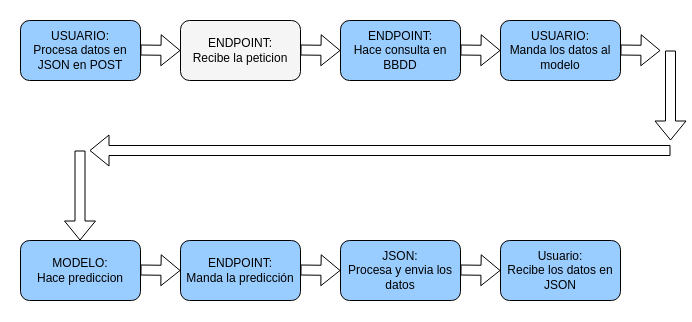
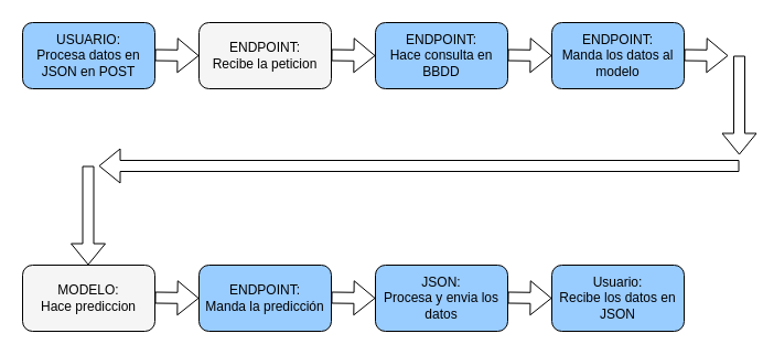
  <mxCell id="0" />
  <mxCell id="1" parent="0" />
  <mxCell id="2" value="USUARIO:&lt;br&gt;Procesa datos en JSON en POST" style="rounded=1;whiteSpace=wrap;html=1;fillColor=#99CCFF;" vertex="1" parent="1"><mxGeometry x="20" y="20" width="120" height="60" as="geometry" /></mxCell>
  <mxCell id="3" value="" style="shape=flexArrow;endArrow=classic;html=1;rounded=0;" edge="1" parent="1"><mxGeometry width="50" height="50" relative="1" as="geometry"><mxPoint x="140" y="49.5" as="sourcePoint" /><mxPoint x="180" y="50" as="targetPoint" /></mxGeometry></mxCell>
  <mxCell id="4" value="ENDPOINT:&lt;br&gt;Recibe la peticion" style="rounded=1;whiteSpace=wrap;html=1;fillColor=#f5f5f5;" vertex="1" parent="1"><mxGeometry x="180" y="20" width="120" height="60" as="geometry" /></mxCell>
  <mxCell id="5" value="" style="shape=flexArrow;endArrow=classic;html=1;rounded=0;" edge="1" parent="1"><mxGeometry width="50" height="50" relative="1" as="geometry"><mxPoint x="300" y="49.5" as="sourcePoint" /><mxPoint x="340" y="50" as="targetPoint" /></mxGeometry></mxCell>
  <mxCell id="6" value="ENDPOINT:&lt;br style=&quot;border-color: var(--border-color);&quot;&gt;Hace consulta en BBDD" style="rounded=1;whiteSpace=wrap;html=1;fillColor=#99CCFF;" vertex="1" parent="1"><mxGeometry x="340" y="20" width="120" height="60" as="geometry" /></mxCell>
  <mxCell id="7" value="" style="shape=flexArrow;endArrow=classic;html=1;rounded=0;" edge="1" parent="1"><mxGeometry width="50" height="50" relative="1" as="geometry"><mxPoint x="460" y="49.5" as="sourcePoint" /><mxPoint x="500" y="50" as="targetPoint" /></mxGeometry></mxCell>
- <mxCell id="8" value="USUARIO:&lt;br style=&quot;border-color: var(--border-color);&quot;&gt;Manda los datos al modelo" style="rounded=1;whiteSpace=wrap;html=1;fillColor=#99CCFF;" vertex="1" parent="1"><mxGeometry x="500" y="20" width="120" height="60" as="geometry" /></mxCell>
+ <mxCell id="8" value="ENDPOINT:&lt;br style=&quot;border-color: var(--border-color);&quot;&gt;Manda los datos al modelo" style="rounded=1;whiteSpace=wrap;html=1;fillColor=#99CCFF;" vertex="1" parent="1"><mxGeometry x="500" y="20" width="120" height="60" as="geometry" /></mxCell>
  <mxCell id="9" value="" style="shape=flexArrow;endArrow=classic;html=1;rounded=0;" edge="1" parent="1"><mxGeometry width="50" height="50" relative="1" as="geometry"><mxPoint x="620" y="49.5" as="sourcePoint" /><mxPoint x="660" y="50" as="targetPoint" /></mxGeometry></mxCell>
  <mxCell id="10" value="" style="shape=flexArrow;endArrow=classic;html=1;rounded=0;" edge="1" parent="1"><mxGeometry width="50" height="50" relative="1" as="geometry"><mxPoint x="670" y="50" as="sourcePoint" /><mxPoint x="670" y="140" as="targetPoint" /></mxGeometry></mxCell>
  <mxCell id="11" value="" style="shape=flexArrow;endArrow=classic;html=1;rounded=0;" edge="1" parent="1"><mxGeometry width="50" height="50" relative="1" as="geometry"><mxPoint x="670" y="150" as="sourcePoint" /><mxPoint x="89" y="150" as="targetPoint" /></mxGeometry></mxCell>
- <mxCell id="12" value="MODELO:&lt;br&gt;Hace prediccion" style="rounded=1;whiteSpace=wrap;html=1;fillColor=#99CCFF;" vertex="1" parent="1"><mxGeometry x="20" y="240" width="120" height="60" as="geometry" /></mxCell>
+ <mxCell id="12" value="MODELO:&lt;br&gt;Hace prediccion" style="rounded=1;whiteSpace=wrap;html=1;fillColor=#f5f5f5;" vertex="1" parent="1"><mxGeometry x="20" y="240" width="120" height="60" as="geometry" /></mxCell>
  <mxCell id="13" value="" style="shape=flexArrow;endArrow=classic;html=1;rounded=0;" edge="1" parent="1"><mxGeometry width="50" height="50" relative="1" as="geometry"><mxPoint x="140" y="269.5" as="sourcePoint" /><mxPoint x="180" y="270" as="targetPoint" /></mxGeometry></mxCell>
  <mxCell id="14" value="ENDPOINT:&lt;br&gt;Manda la predicción" style="rounded=1;whiteSpace=wrap;html=1;fillColor=#99CCFF;" vertex="1" parent="1"><mxGeometry x="180" y="240" width="120" height="60" as="geometry" /></mxCell>
  <mxCell id="15" value="JSON:&lt;br&gt;Procesa y envia los datos" style="rounded=1;whiteSpace=wrap;html=1;fillColor=#99CCFF;" vertex="1" parent="1"><mxGeometry x="340" y="240" width="120" height="60" as="geometry" /></mxCell>
  <mxCell id="16" value="" style="shape=flexArrow;endArrow=classic;html=1;rounded=0;" edge="1" parent="1"><mxGeometry width="50" height="50" relative="1" as="geometry"><mxPoint x="300" y="269.5" as="sourcePoint" /><mxPoint x="340" y="270" as="targetPoint" /></mxGeometry></mxCell>
  <mxCell id="17" value="" style="shape=flexArrow;endArrow=classic;html=1;rounded=0;" edge="1" parent="1"><mxGeometry width="50" height="50" relative="1" as="geometry"><mxPoint x="460" y="269.5" as="sourcePoint" /><mxPoint x="500" y="270" as="targetPoint" /></mxGeometry></mxCell>
  <mxCell id="18" value="Usuario:&lt;br&gt;Recibe los datos en JSON" style="rounded=1;whiteSpace=wrap;html=1;fillColor=#99CCFF;" vertex="1" parent="1"><mxGeometry x="500" y="240" width="120" height="60" as="geometry" /></mxCell>
  <mxCell id="19" value="" style="shape=flexArrow;endArrow=classic;html=1;rounded=0;" edge="1" parent="1"><mxGeometry width="50" height="50" relative="1" as="geometry"><mxPoint x="79.5" y="150" as="sourcePoint" /><mxPoint x="79.5" y="240" as="targetPoint" /></mxGeometry></mxCell>
